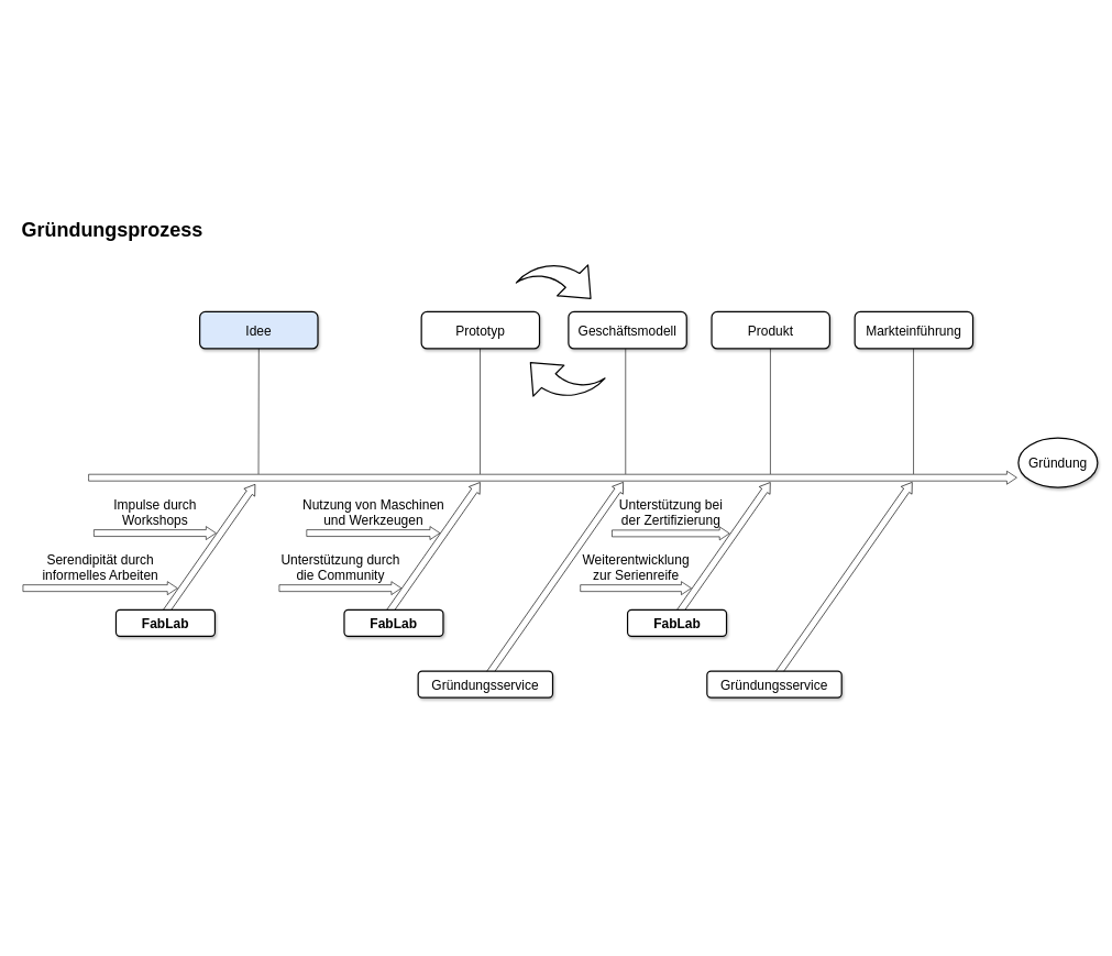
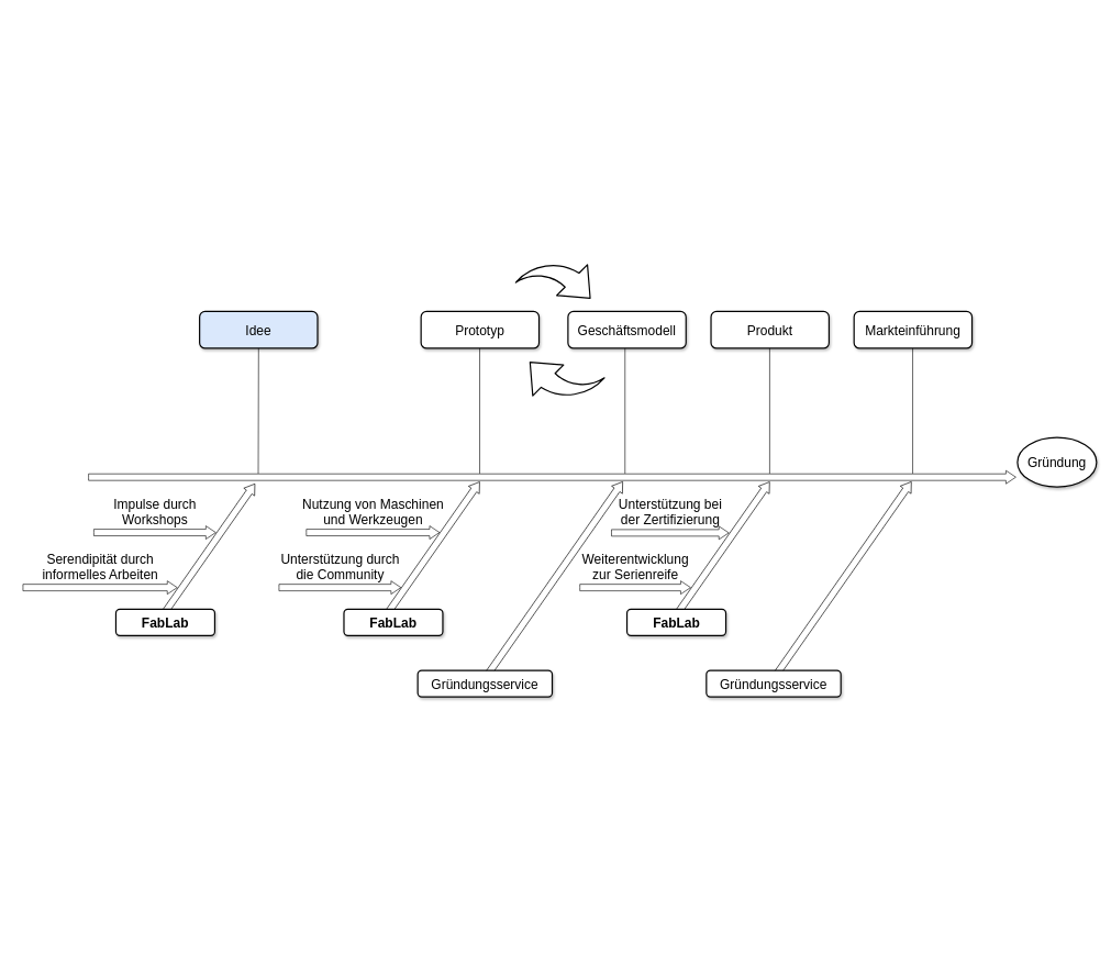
  <mxCell id="0" style=";html=1;" />
  <mxCell id="1" style=";html=1;" parent="0" />
  <mxCell id="2" value="" style="html=1;shadow=0;dashed=0;align=center;verticalAlign=middle;shape=mxgraph.arrows2.arrow;dy=0.5;dx=15;direction=north;notch=0;rounded=0;strokeWidth=1;fontSize=20;rotation=35;" parent="1" vertex="1"><mxGeometry x="307" y="712" width="20" height="240" as="geometry" /></mxCell>
  <mxCell id="3" value="" style="html=1;shadow=0;dashed=0;align=center;verticalAlign=middle;shape=mxgraph.arrows2.arrow;dy=0.5;dx=15;direction=north;notch=0;rounded=0;strokeWidth=1;fontSize=20;rotation=35;" parent="1" vertex="1"><mxGeometry x="648" y="709" width="20" height="240" as="geometry" /></mxCell>
  <mxCell id="4" value="" style="html=1;shadow=0;dashed=0;align=center;verticalAlign=middle;shape=mxgraph.arrows2.arrow;dy=0.5;dx=15;direction=north;notch=0;rounded=0;strokeWidth=1;fontSize=20;rotation=35;" parent="1" vertex="1"><mxGeometry x="1088" y="709" width="20" height="240" as="geometry" /></mxCell>
  <mxCell id="5" value="" style="html=1;shadow=0;dashed=0;align=center;verticalAlign=middle;shape=mxgraph.arrows2.arrow;dy=0.5;dx=15;direction=north;notch=0;rounded=0;strokeWidth=1;fontSize=20;rotation=90;" parent="1" vertex="1"><mxGeometry x="827" y="20" width="20" height="1407" as="geometry" /></mxCell>
  <mxCell id="6" value="Idee" style="rounded=1;whiteSpace=wrap;html=1;shadow=1;strokeWidth=2;fontSize=20;fillColor=#dae8fc;" parent="1" vertex="1"><mxGeometry x="302" y="472" width="179" height="56" as="geometry" /></mxCell>
  <mxCell id="7" value="FabLab" style="rounded=1;whiteSpace=wrap;html=1;shadow=1;strokeWidth=2;fontSize=20;fontStyle=1" parent="1" vertex="1"><mxGeometry x="175" y="924" width="150" height="40" as="geometry" /></mxCell>
  <mxCell id="8" value="FabLab" style="rounded=1;whiteSpace=wrap;html=1;shadow=1;strokeWidth=2;fontSize=20;fontStyle=1" parent="1" vertex="1"><mxGeometry x="521" y="924" width="150" height="40" as="geometry" /></mxCell>
  <mxCell id="9" value="FabLab" style="rounded=1;whiteSpace=wrap;html=1;shadow=1;strokeWidth=2;fontSize=20;fontStyle=1" parent="1" vertex="1"><mxGeometry x="950.5" y="924" width="150" height="40" as="geometry" /></mxCell>
  <mxCell id="10" value="Gründung " style="ellipse;whiteSpace=wrap;html=1;rounded=1;shadow=1;strokeWidth=2;fontSize=20;" parent="1" vertex="1"><mxGeometry x="1543" y="663.5" width="120" height="75" as="geometry" /></mxCell>
  <mxCell id="11" value="&lt;div&gt;Serendipität durch&lt;/div&gt;&lt;div&gt;informelles Arbeiten&lt;/div&gt;&lt;div&gt;&lt;br&gt;&lt;/div&gt;" style="html=1;shadow=0;dashed=0;align=center;verticalAlign=middle;shape=mxgraph.arrows2.arrow;dy=0.5;dx=15;direction=north;notch=0;rounded=0;strokeWidth=1;fontSize=20;rotation=90;horizontal=0;labelPosition=left;verticalLabelPosition=middle;" parent="1" vertex="1"><mxGeometry x="141" y="774" width="20" height="234" as="geometry" /></mxCell>
  <mxCell id="12" value="&lt;div&gt;Unterstützung durch&lt;/div&gt;&lt;div&gt;die Community&lt;/div&gt;&lt;div&gt;&lt;br&gt;&lt;/div&gt;" style="html=1;shadow=0;dashed=0;align=center;verticalAlign=middle;shape=mxgraph.arrows2.arrow;dy=0.5;dx=15;direction=north;notch=0;rounded=0;strokeWidth=1;fontSize=20;rotation=90;horizontal=0;labelPosition=left;verticalLabelPosition=middle;" parent="1" vertex="1"><mxGeometry x="505" y="798.5" width="20" height="185" as="geometry" /></mxCell>
  <mxCell id="13" value="&lt;div&gt;Weiterentwicklung &lt;br&gt;&lt;/div&gt;&lt;div&gt;zur Serienreife&lt;/div&gt;&lt;div&gt;&lt;br&gt;&lt;/div&gt;" style="html=1;shadow=0;dashed=0;align=center;verticalAlign=middle;shape=mxgraph.arrows2.arrow;dy=0.5;dx=15;direction=north;notch=0;rounded=0;strokeWidth=1;fontSize=20;rotation=90;horizontal=0;labelPosition=left;verticalLabelPosition=middle;" parent="1" vertex="1"><mxGeometry x="953" y="807" width="20" height="168" as="geometry" /></mxCell>
  <mxCell id="14" value="&lt;div&gt;Impulse durch &lt;br&gt;&lt;/div&gt;&lt;div&gt;Workshops&lt;/div&gt;&lt;div&gt;&lt;br&gt;&lt;/div&gt;" style="html=1;shadow=0;dashed=0;align=center;verticalAlign=middle;shape=mxgraph.arrows2.arrow;dy=0.5;dx=15;direction=north;notch=0;rounded=0;strokeWidth=1;fontSize=20;rotation=90;horizontal=0;labelPosition=left;verticalLabelPosition=middle;" parent="1" vertex="1"><mxGeometry x="224" y="715" width="20" height="185" as="geometry" /></mxCell>
  <mxCell id="15" value="&lt;div&gt;Nutzung von Maschinen&lt;/div&gt;&lt;div&gt;und Werkzeugen&lt;/div&gt;&lt;div&gt;&lt;br&gt;&lt;/div&gt;" style="html=1;shadow=0;dashed=0;align=center;verticalAlign=middle;shape=mxgraph.arrows2.arrow;dy=0.5;dx=15;direction=north;notch=0;rounded=0;strokeWidth=1;fontSize=20;rotation=90;horizontal=0;labelPosition=left;verticalLabelPosition=middle;" parent="1" vertex="1"><mxGeometry x="555" y="706.5" width="20" height="202" as="geometry" /></mxCell>
  <mxCell id="16" value="&lt;div&gt;Unterstützung bei &lt;br&gt;&lt;/div&gt;&lt;div&gt;der Zertifizierung&lt;/div&gt;&lt;div&gt;&lt;br&gt;&lt;/div&gt;" style="html=1;shadow=0;dashed=0;align=center;verticalAlign=middle;shape=mxgraph.arrows2.arrow;dy=0.5;dx=15;direction=north;notch=0;rounded=0;strokeWidth=1;fontSize=20;rotation=90;horizontal=0;labelPosition=left;verticalLabelPosition=middle;" parent="1" vertex="1"><mxGeometry x="1006" y="719" width="20" height="178" as="geometry" /></mxCell>
  <mxCell id="17" value="Prototyp" style="rounded=1;whiteSpace=wrap;html=1;shadow=1;strokeWidth=2;fontSize=20;" vertex="1" parent="1"><mxGeometry x="638" y="472" width="179" height="56" as="geometry" /></mxCell>
  <mxCell id="18" value="Geschäftsmodell" style="rounded=1;whiteSpace=wrap;html=1;shadow=1;strokeWidth=2;fontSize=20;" vertex="1" parent="1"><mxGeometry x="861" y="472" width="179" height="56" as="geometry" /></mxCell>
  <mxCell id="19" value="Markteinführung" style="rounded=1;whiteSpace=wrap;html=1;shadow=1;strokeWidth=2;fontSize=20;" vertex="1" parent="1"><mxGeometry x="1295" y="472" width="179" height="56" as="geometry" /></mxCell>
  <mxCell id="20" value="Produkt" style="rounded=1;whiteSpace=wrap;html=1;shadow=1;strokeWidth=2;fontSize=20;" vertex="1" parent="1"><mxGeometry x="1078" y="472" width="179" height="56" as="geometry" /></mxCell>
  <mxCell id="21" value="" style="endArrow=none;html=1;entryX=0.5;entryY=1;entryDx=0;entryDy=0;" edge="1" parent="1" target="6"><mxGeometry width="50" height="50" relative="1" as="geometry"><mxPoint x="391" y="718" as="sourcePoint" /><mxPoint x="262" y="988" as="targetPoint" /></mxGeometry></mxCell>
  <mxCell id="22" value="" style="endArrow=none;html=1;entryX=0.5;entryY=1;entryDx=0;entryDy=0;" edge="1" parent="1"><mxGeometry width="50" height="50" relative="1" as="geometry"><mxPoint x="727" y="718" as="sourcePoint" /><mxPoint x="727" y="528" as="targetPoint" /></mxGeometry></mxCell>
  <mxCell id="23" value="" style="endArrow=none;html=1;entryX=0.5;entryY=1;entryDx=0;entryDy=0;" edge="1" parent="1"><mxGeometry width="50" height="50" relative="1" as="geometry"><mxPoint x="947.5" y="718" as="sourcePoint" /><mxPoint x="947.5" y="528" as="targetPoint" /></mxGeometry></mxCell>
  <mxCell id="24" value="" style="endArrow=none;html=1;entryX=0.5;entryY=1;entryDx=0;entryDy=0;" edge="1" parent="1"><mxGeometry width="50" height="50" relative="1" as="geometry"><mxPoint x="1167" y="718" as="sourcePoint" /><mxPoint x="1167" y="528" as="targetPoint" /></mxGeometry></mxCell>
  <mxCell id="25" value="" style="endArrow=none;html=1;entryX=0.5;entryY=1;entryDx=0;entryDy=0;" edge="1" parent="1"><mxGeometry width="50" height="50" relative="1" as="geometry"><mxPoint x="1384" y="718" as="sourcePoint" /><mxPoint x="1384" y="528" as="targetPoint" /></mxGeometry></mxCell>
  <mxCell id="26" value="" style="shape=mxgraph.arrows.jump-in_arrow_1;html=1;verticalLabelPosition=bottom;verticalAlign=top;strokeWidth=2;strokeColor=#000000;fontColor=#000000;rotation=-45;" vertex="1" parent="1"><mxGeometry x="801" y="378" width="96" height="99" as="geometry" /></mxCell>
  <mxCell id="27" value="" style="shape=mxgraph.arrows.jump-in_arrow_1;html=1;verticalLabelPosition=bottom;verticalAlign=top;strokeWidth=2;strokeColor=#000000;fontColor=#000000;rotation=135;" vertex="1" parent="1"><mxGeometry x="801" y="524" width="96" height="99" as="geometry" /></mxCell>
  <mxCell id="28" value="" style="html=1;shadow=0;dashed=0;align=center;verticalAlign=middle;shape=mxgraph.arrows2.arrow;dy=0.5;dx=15;direction=north;notch=0;rounded=0;strokeWidth=1;fontSize=20;rotation=35;" vertex="1" parent="1"><mxGeometry x="831" y="698" width="20" height="359" as="geometry" /></mxCell>
  <mxCell id="29" value="Gründungsservice" style="rounded=1;whiteSpace=wrap;html=1;shadow=1;strokeWidth=2;fontSize=20;" vertex="1" parent="1"><mxGeometry x="633" y="1017" width="204" height="40" as="geometry" /></mxCell>
  <mxCell id="30" value="" style="html=1;shadow=0;dashed=0;align=center;verticalAlign=middle;shape=mxgraph.arrows2.arrow;dy=0.5;dx=15;direction=north;notch=0;rounded=0;strokeWidth=1;fontSize=20;rotation=35;" vertex="1" parent="1"><mxGeometry x="1269" y="698" width="20" height="359" as="geometry" /></mxCell>
  <mxCell id="31" value="Gründungsservice" style="rounded=1;whiteSpace=wrap;html=1;shadow=1;strokeWidth=2;fontSize=20;" vertex="1" parent="1"><mxGeometry x="1071" y="1017" width="204" height="40" as="geometry" /></mxCell>
- <mxCell id="32" value="Gründungsprozess" style="text;strokeColor=none;fillColor=none;html=1;fontSize=30;fontStyle=1;verticalAlign=middle;align=center;" vertex="1" parent="1"><mxGeometry x="20" y="328" width="297" height="40" as="geometry" /></mxCell>
